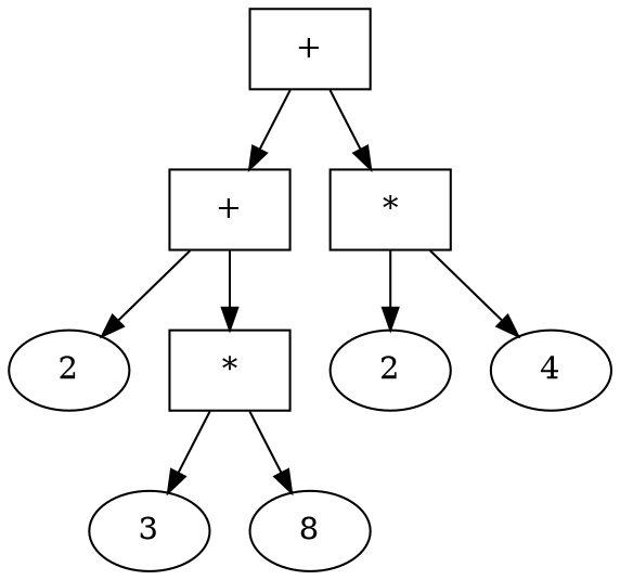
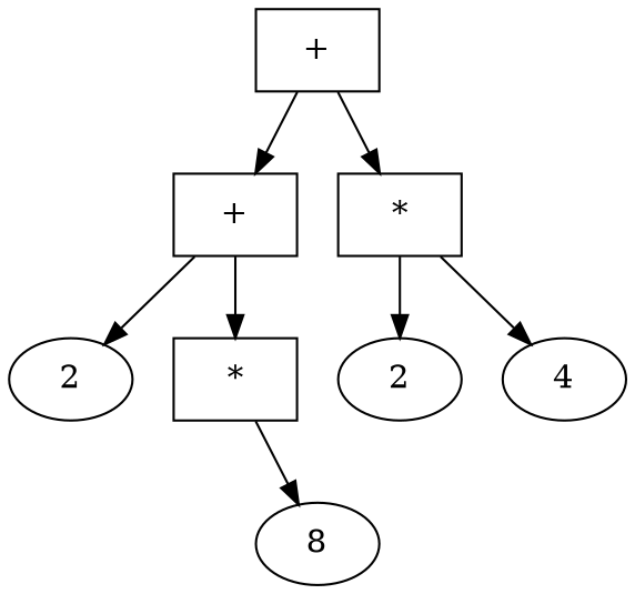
  digraph {
    n1 [label="+" shape=box]
    n2 [label="+" shape=box]
    n3 [label="*" shape=box]
    n4 [label=2]
    n5 [label="*" shape=box]
-   n6 [label=3]
    n7 [label=8]
    n8 [label=2]
    n9 [label=4]
    n1 -> n2
    n1 -> n3
    n2 -> n4
    n2 -> n5
    n3 -> n8
    n3 -> n9
-   n5 -> n6
    n5 -> n7
  }
